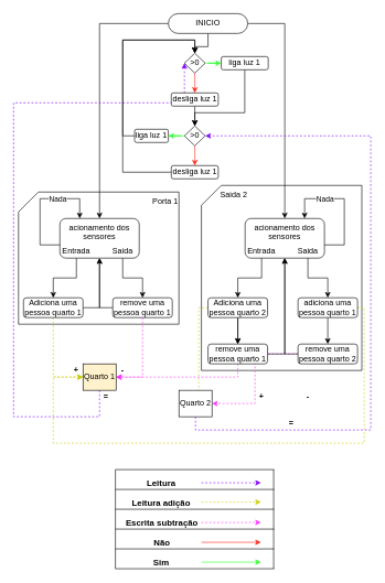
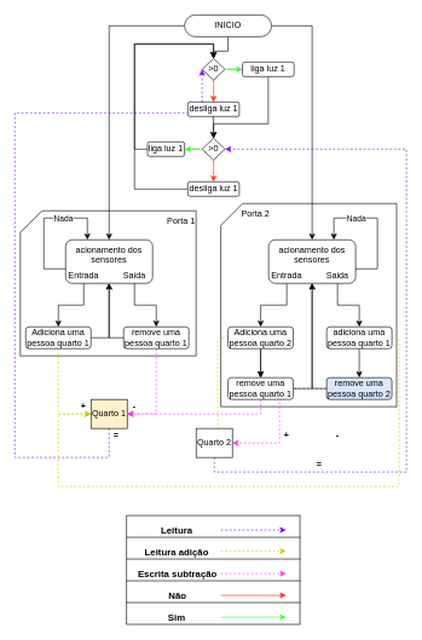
  <mxCell id="0" />
  <mxCell id="1" parent="0" />
- <mxCell id="2" value="&amp;nbsp; &amp;nbsp; &amp;nbsp; &amp;nbsp; Saida 2" style="shape=card;whiteSpace=wrap;html=1;verticalAlign=top;align=left;" vertex="1" parent="1"><mxGeometry x="304" y="280" width="242.5" height="280" as="geometry" /></mxCell>
+ <mxCell id="2" value="&amp;nbsp; &amp;nbsp; &amp;nbsp; &amp;nbsp; Porta 2" style="shape=card;whiteSpace=wrap;html=1;verticalAlign=top;align=left;" vertex="1" parent="1"><mxGeometry x="304" y="280" width="242.5" height="280" as="geometry" /></mxCell>
  <mxCell id="3" value="Porta 1" style="shape=card;whiteSpace=wrap;html=1;verticalAlign=top;align=right;" vertex="1" parent="1"><mxGeometry x="27.5" y="290" width="242.5" height="200" as="geometry" /></mxCell>
  <mxCell id="4" style="edgeStyle=orthogonalEdgeStyle;rounded=0;orthogonalLoop=1;jettySize=auto;html=1;entryX=0.5;entryY=0;entryDx=0;entryDy=0;" edge="1" parent="1" source="7" target="8"><mxGeometry relative="1" as="geometry"><mxPoint x="190" y="330" as="targetPoint" /><Array as="points"><mxPoint x="150" y="35" /></Array></mxGeometry></mxCell>
  <mxCell id="5" style="edgeStyle=orthogonalEdgeStyle;rounded=0;orthogonalLoop=1;jettySize=auto;html=1;entryX=0.5;entryY=0;entryDx=0;entryDy=0;" edge="1" parent="1" source="7" target="23"><mxGeometry relative="1" as="geometry"><Array as="points"><mxPoint x="430" y="35" /></Array></mxGeometry></mxCell>
  <mxCell id="6" style="edgeStyle=orthogonalEdgeStyle;rounded=0;orthogonalLoop=1;jettySize=auto;html=1;entryX=0.5;entryY=0;entryDx=0;entryDy=0;" edge="1" parent="1" source="7" target="47"><mxGeometry relative="1" as="geometry"><mxPoint x="294" y="90" as="targetPoint" /></mxGeometry></mxCell>
  <mxCell id="7" value="INICIO" style="rounded=1;whiteSpace=wrap;html=1;arcSize=50;" vertex="1" parent="1"><mxGeometry x="254" y="20" width="120" height="30" as="geometry" /></mxCell>
  <mxCell id="8" value="acionamento dos sensores" style="rounded=1;whiteSpace=wrap;html=1;horizontal=1;verticalAlign=top;" vertex="1" parent="1"><mxGeometry x="90" y="330" width="120" height="60" as="geometry" /></mxCell>
  <mxCell id="9" style="edgeStyle=orthogonalEdgeStyle;rounded=0;orthogonalLoop=1;jettySize=auto;html=1;entryX=0.5;entryY=0;entryDx=0;entryDy=0;" edge="1" parent="1" source="10" target="15"><mxGeometry relative="1" as="geometry"><mxPoint x="70" y="450" as="targetPoint" /></mxGeometry></mxCell>
  <mxCell id="10" value="Entrada" style="text;html=1;strokeColor=none;fillColor=none;align=center;verticalAlign=middle;whiteSpace=wrap;rounded=0;" vertex="1" parent="1"><mxGeometry x="90" y="370" width="50" height="20" as="geometry" /></mxCell>
  <mxCell id="11" style="edgeStyle=orthogonalEdgeStyle;rounded=0;orthogonalLoop=1;jettySize=auto;html=1;entryX=0.5;entryY=0;entryDx=0;entryDy=0;" edge="1" parent="1" source="12" target="20"><mxGeometry relative="1" as="geometry"><mxPoint x="230" y="450" as="targetPoint" /><Array as="points"><mxPoint x="185" y="420" /><mxPoint x="215" y="420" /></Array></mxGeometry></mxCell>
  <mxCell id="12" value="Saida" style="text;html=1;strokeColor=none;fillColor=none;align=center;verticalAlign=middle;whiteSpace=wrap;rounded=0;" vertex="1" parent="1"><mxGeometry x="160" y="370" width="50" height="20" as="geometry" /></mxCell>
  <mxCell id="13" style="edgeStyle=orthogonalEdgeStyle;rounded=0;orthogonalLoop=1;jettySize=auto;html=1;entryX=0.5;entryY=1;entryDx=0;entryDy=0;" edge="1" parent="1" source="15" target="8"><mxGeometry relative="1" as="geometry"><mxPoint x="150" y="550" as="targetPoint" /><Array as="points"><mxPoint x="150" y="465" /></Array></mxGeometry></mxCell>
  <mxCell id="14" style="edgeStyle=orthogonalEdgeStyle;rounded=0;orthogonalLoop=1;jettySize=auto;html=1;entryX=0;entryY=0.5;entryDx=0;entryDy=0;dashed=1;exitX=0.5;exitY=1;exitDx=0;exitDy=0;fillColor=#1ba1e2;strokeColor=#CCCC00;" edge="1" parent="1" source="15" target="22"><mxGeometry relative="1" as="geometry"><Array as="points"><mxPoint x="80" y="570" /></Array></mxGeometry></mxCell>
  <mxCell id="15" value="Adiciona uma pessoa quarto&amp;nbsp;1" style="rounded=1;whiteSpace=wrap;html=1;" vertex="1" parent="1"><mxGeometry x="35" y="450" width="90" height="30" as="geometry" /></mxCell>
  <mxCell id="16" style="edgeStyle=orthogonalEdgeStyle;rounded=0;orthogonalLoop=1;jettySize=auto;html=1;entryX=0.25;entryY=0;entryDx=0;entryDy=0;" edge="1" parent="1" source="8" target="8"><mxGeometry relative="1" as="geometry"><Array as="points"><mxPoint x="60" y="370" /><mxPoint x="60" y="300" /><mxPoint x="120" y="300" /></Array></mxGeometry></mxCell>
  <mxCell id="17" value="Nada" style="edgeLabel;html=1;align=center;verticalAlign=middle;resizable=0;points=[];" vertex="1" connectable="0" parent="16"><mxGeometry x="0.201" y="-2" relative="1" as="geometry"><mxPoint x="12" y="-2" as="offset" /></mxGeometry></mxCell>
  <mxCell id="18" style="edgeStyle=orthogonalEdgeStyle;rounded=0;orthogonalLoop=1;jettySize=auto;html=1;" edge="1" parent="1" source="20" target="8"><mxGeometry relative="1" as="geometry"><mxPoint x="150" y="550" as="targetPoint" /><Array as="points"><mxPoint x="150" y="465" /></Array></mxGeometry></mxCell>
  <mxCell id="19" style="edgeStyle=orthogonalEdgeStyle;rounded=0;orthogonalLoop=1;jettySize=auto;html=1;entryX=1;entryY=0.5;entryDx=0;entryDy=0;dashed=1;exitX=0.5;exitY=1;exitDx=0;exitDy=0;strokeColor=#FF33FF;" edge="1" parent="1" source="20" target="22"><mxGeometry relative="1" as="geometry"><Array as="points"><mxPoint x="215" y="570" /></Array></mxGeometry></mxCell>
  <mxCell id="20" value="remove uma pessoa quarto 1" style="rounded=1;whiteSpace=wrap;html=1;" vertex="1" parent="1"><mxGeometry x="170" y="450" width="90" height="30" as="geometry" /></mxCell>
  <mxCell id="21" style="edgeStyle=orthogonalEdgeStyle;rounded=0;orthogonalLoop=1;jettySize=auto;html=1;entryX=0;entryY=0.5;entryDx=0;entryDy=0;dashed=1;strokeColor=#7F00FF;" edge="1" parent="1" source="22" target="47"><mxGeometry relative="1" as="geometry"><Array as="points"><mxPoint x="150" y="630" /><mxPoint x="20" y="630" /><mxPoint x="20" y="155" /><mxPoint x="278" y="155" /></Array></mxGeometry></mxCell>
  <mxCell id="22" value="Quarto 1" style="rounded=0;whiteSpace=wrap;html=1;fillColor=#fff2cc;" vertex="1" parent="1"><mxGeometry x="125" y="550" width="50" height="40" as="geometry" /></mxCell>
  <mxCell id="23" value="acionamento dos sensores" style="rounded=1;whiteSpace=wrap;html=1;horizontal=1;verticalAlign=top;" vertex="1" parent="1"><mxGeometry x="370" y="330" width="120" height="60" as="geometry" /></mxCell>
  <mxCell id="24" style="edgeStyle=orthogonalEdgeStyle;rounded=0;orthogonalLoop=1;jettySize=auto;html=1;entryX=0.5;entryY=0;entryDx=0;entryDy=0;" edge="1" parent="1" source="25" target="31"><mxGeometry relative="1" as="geometry" /></mxCell>
  <mxCell id="25" value="Entrada" style="text;html=1;strokeColor=none;fillColor=none;align=center;verticalAlign=middle;whiteSpace=wrap;rounded=0;" vertex="1" parent="1"><mxGeometry x="370" y="370" width="50" height="20" as="geometry" /></mxCell>
  <mxCell id="26" style="edgeStyle=orthogonalEdgeStyle;rounded=0;orthogonalLoop=1;jettySize=auto;html=1;entryX=0.5;entryY=0;entryDx=0;entryDy=0;" edge="1" parent="1" source="27" target="42"><mxGeometry relative="1" as="geometry" /></mxCell>
  <mxCell id="27" value="Saida" style="text;html=1;strokeColor=none;fillColor=none;align=center;verticalAlign=middle;whiteSpace=wrap;rounded=0;" vertex="1" parent="1"><mxGeometry x="440" y="370" width="50" height="20" as="geometry" /></mxCell>
  <mxCell id="28" style="edgeStyle=orthogonalEdgeStyle;rounded=0;orthogonalLoop=1;jettySize=auto;html=1;entryX=0.5;entryY=0;entryDx=0;entryDy=0;" edge="1" parent="1" source="31" target="39"><mxGeometry relative="1" as="geometry" /></mxCell>
  <mxCell id="29" style="edgeStyle=orthogonalEdgeStyle;rounded=0;orthogonalLoop=1;jettySize=auto;html=1;entryX=0;entryY=0.5;entryDx=0;entryDy=0;dashed=1;fillColor=#1ba1e2;strokeColor=#CCCC00;" edge="1" parent="1" source="31" target="44"><mxGeometry relative="1" as="geometry"><Array as="points"><mxPoint x="300" y="465" /><mxPoint x="300" y="610" /></Array></mxGeometry></mxCell>
  <mxCell id="30" value="" style="edgeStyle=orthogonalEdgeStyle;rounded=0;orthogonalLoop=1;jettySize=auto;html=1;" edge="1" parent="1" source="31" target="39"><mxGeometry relative="1" as="geometry" /></mxCell>
  <mxCell id="31" value="Adiciona uma pessoa quarto 2" style="rounded=1;whiteSpace=wrap;html=1;" vertex="1" parent="1"><mxGeometry x="314" y="450" width="90" height="30" as="geometry" /></mxCell>
  <mxCell id="32" style="edgeStyle=orthogonalEdgeStyle;rounded=0;orthogonalLoop=1;jettySize=auto;html=1;entryX=0.75;entryY=0;entryDx=0;entryDy=0;" edge="1" parent="1" source="23" target="23"><mxGeometry relative="1" as="geometry"><Array as="points"><mxPoint x="520" y="370" /><mxPoint x="520" y="300" /><mxPoint x="460" y="300" /></Array></mxGeometry></mxCell>
  <mxCell id="33" value="Nada" style="edgeLabel;html=1;align=center;verticalAlign=middle;resizable=0;points=[];" vertex="1" connectable="0" parent="32"><mxGeometry x="0.201" y="-2" relative="1" as="geometry"><mxPoint x="-16" y="2" as="offset" /></mxGeometry></mxCell>
  <mxCell id="34" style="edgeStyle=orthogonalEdgeStyle;rounded=0;orthogonalLoop=1;jettySize=auto;html=1;entryX=1;entryY=0.5;entryDx=0;entryDy=0;dashed=1;strokeColor=#FF33FF;" edge="1" parent="1" source="36" target="44"><mxGeometry relative="1" as="geometry" /></mxCell>
  <mxCell id="35" style="edgeStyle=orthogonalEdgeStyle;rounded=0;orthogonalLoop=1;jettySize=auto;html=1;entryX=0.5;entryY=1;entryDx=0;entryDy=0;" edge="1" parent="1" source="36" target="23"><mxGeometry relative="1" as="geometry"><Array as="points"><mxPoint x="430" y="535" /></Array></mxGeometry></mxCell>
- <mxCell id="36" value="remove uma pessoa quarto 2" style="rounded=1;whiteSpace=wrap;html=1;" vertex="1" parent="1"><mxGeometry x="450" y="520" width="90" height="30" as="geometry" /></mxCell>
+ <mxCell id="36" value="remove uma pessoa quarto 2" style="rounded=1;whiteSpace=wrap;html=1;fillColor=#dae8fc;" vertex="1" parent="1"><mxGeometry x="450" y="520" width="90" height="30" as="geometry" /></mxCell>
  <mxCell id="37" style="edgeStyle=orthogonalEdgeStyle;rounded=0;orthogonalLoop=1;jettySize=auto;html=1;entryX=1;entryY=0.5;entryDx=0;entryDy=0;dashed=1;strokeColor=#FF33FF;" edge="1" parent="1" source="39" target="22"><mxGeometry relative="1" as="geometry"><Array as="points"><mxPoint x="359" y="570" /></Array></mxGeometry></mxCell>
  <mxCell id="38" style="edgeStyle=orthogonalEdgeStyle;rounded=0;orthogonalLoop=1;jettySize=auto;html=1;" edge="1" parent="1" source="39" target="23"><mxGeometry relative="1" as="geometry"><Array as="points"><mxPoint x="430" y="535" /></Array></mxGeometry></mxCell>
  <mxCell id="39" value="remove uma pessoa quarto 1" style="rounded=1;whiteSpace=wrap;html=1;" vertex="1" parent="1"><mxGeometry x="314" y="520" width="90" height="30" as="geometry" /></mxCell>
  <mxCell id="40" style="edgeStyle=orthogonalEdgeStyle;rounded=0;orthogonalLoop=1;jettySize=auto;html=1;entryX=0.5;entryY=0;entryDx=0;entryDy=0;" edge="1" parent="1" source="42" target="36"><mxGeometry relative="1" as="geometry" /></mxCell>
  <mxCell id="41" style="edgeStyle=orthogonalEdgeStyle;rounded=0;orthogonalLoop=1;jettySize=auto;html=1;entryX=0;entryY=0.5;entryDx=0;entryDy=0;dashed=1;fillColor=#1ba1e2;strokeColor=#CCCC00;" edge="1" parent="1" source="42" target="22"><mxGeometry relative="1" as="geometry"><Array as="points"><mxPoint x="550" y="465" /><mxPoint x="550" y="670" /><mxPoint x="80" y="670" /><mxPoint x="80" y="570" /></Array></mxGeometry></mxCell>
  <mxCell id="42" value="adiciona uma pessoa quarto 1" style="rounded=1;whiteSpace=wrap;html=1;" vertex="1" parent="1"><mxGeometry x="450" y="450" width="90" height="30" as="geometry" /></mxCell>
  <mxCell id="43" style="edgeStyle=orthogonalEdgeStyle;rounded=0;orthogonalLoop=1;jettySize=auto;html=1;entryX=1;entryY=0.5;entryDx=0;entryDy=0;dashed=1;strokeColor=#7F00FF;" edge="1" parent="1" source="44" target="54"><mxGeometry relative="1" as="geometry"><Array as="points"><mxPoint x="430" y="650" /><mxPoint x="560" y="650" /><mxPoint x="560" y="265" /></Array></mxGeometry></mxCell>
  <mxCell id="44" value="Quarto 2" style="rounded=0;whiteSpace=wrap;html=1;" vertex="1" parent="1"><mxGeometry x="270" y="590" width="50" height="40" as="geometry" /></mxCell>
  <mxCell id="45" style="edgeStyle=orthogonalEdgeStyle;rounded=0;orthogonalLoop=1;jettySize=auto;html=1;strokeColor=#FF2B1C;" edge="1" parent="1" source="47" target="49"><mxGeometry relative="1" as="geometry"><mxPoint x="294" y="140" as="targetPoint" /></mxGeometry></mxCell>
  <mxCell id="46" style="edgeStyle=orthogonalEdgeStyle;rounded=0;orthogonalLoop=1;jettySize=auto;html=1;entryX=0;entryY=0.5;entryDx=0;entryDy=0;strokeColor=#33FF33;" edge="1" parent="1" source="47" target="51"><mxGeometry relative="1" as="geometry" /></mxCell>
  <mxCell id="47" value="&amp;gt;0" style="rhombus;whiteSpace=wrap;html=1;" vertex="1" parent="1"><mxGeometry x="278.25" y="80" width="31.5" height="30" as="geometry" /></mxCell>
  <mxCell id="48" value="" style="edgeStyle=orthogonalEdgeStyle;rounded=0;orthogonalLoop=1;jettySize=auto;html=1;" edge="1" parent="1" source="49" target="54"><mxGeometry relative="1" as="geometry" /></mxCell>
  <mxCell id="49" value="desliga luz 1" style="rounded=1;whiteSpace=wrap;html=1;" vertex="1" parent="1"><mxGeometry x="258.5" y="140" width="71" height="20" as="geometry" /></mxCell>
  <mxCell id="50" style="edgeStyle=orthogonalEdgeStyle;rounded=0;orthogonalLoop=1;jettySize=auto;html=1;entryX=0.5;entryY=0;entryDx=0;entryDy=0;" edge="1" parent="1" source="51" target="54"><mxGeometry relative="1" as="geometry"><Array as="points"><mxPoint x="370" y="170" /><mxPoint x="294" y="170" /></Array></mxGeometry></mxCell>
  <mxCell id="51" value="liga luz 1" style="rounded=1;whiteSpace=wrap;html=1;" vertex="1" parent="1"><mxGeometry x="334" y="85" width="71" height="20" as="geometry" /></mxCell>
  <mxCell id="52" value="" style="edgeStyle=orthogonalEdgeStyle;rounded=0;orthogonalLoop=1;jettySize=auto;html=1;strokeColor=#33FF33;" edge="1" parent="1" source="54" target="58"><mxGeometry relative="1" as="geometry" /></mxCell>
  <mxCell id="53" style="edgeStyle=orthogonalEdgeStyle;rounded=0;orthogonalLoop=1;jettySize=auto;html=1;entryX=0.5;entryY=0;entryDx=0;entryDy=0;strokeColor=#FF2B1C;" edge="1" parent="1" source="54" target="56"><mxGeometry relative="1" as="geometry" /></mxCell>
  <mxCell id="54" value="&amp;gt;0" style="rhombus;whiteSpace=wrap;html=1;" vertex="1" parent="1"><mxGeometry x="278.25" y="190" width="31.5" height="30" as="geometry" /></mxCell>
  <mxCell id="55" style="edgeStyle=orthogonalEdgeStyle;rounded=0;orthogonalLoop=1;jettySize=auto;html=1;entryX=0.5;entryY=0;entryDx=0;entryDy=0;" edge="1" parent="1" source="56" target="47"><mxGeometry relative="1" as="geometry"><Array as="points"><mxPoint x="185" y="260" /><mxPoint x="185" y="60" /><mxPoint x="294" y="60" /></Array></mxGeometry></mxCell>
  <mxCell id="56" value="desliga luz 1" style="rounded=1;whiteSpace=wrap;html=1;" vertex="1" parent="1"><mxGeometry x="258.5" y="250" width="71" height="20" as="geometry" /></mxCell>
  <mxCell id="57" style="edgeStyle=orthogonalEdgeStyle;rounded=0;orthogonalLoop=1;jettySize=auto;html=1;entryX=0.5;entryY=0;entryDx=0;entryDy=0;" edge="1" parent="1" source="58" target="47"><mxGeometry relative="1" as="geometry"><mxPoint x="295" y="80" as="targetPoint" /><Array as="points"><mxPoint x="185" y="205" /><mxPoint x="185" y="60" /><mxPoint x="294" y="60" /></Array></mxGeometry></mxCell>
  <mxCell id="58" value="liga luz 1" style="rounded=1;whiteSpace=wrap;html=1;" vertex="1" parent="1"><mxGeometry x="203" y="195" width="51" height="20" as="geometry" /></mxCell>
  <mxCell id="59" value="+" style="text;html=1;strokeColor=none;fillColor=none;align=center;verticalAlign=middle;whiteSpace=wrap;rounded=0;fontStyle=1" vertex="1" parent="1"><mxGeometry x="105" y="550" width="20" height="20" as="geometry" /></mxCell>
  <mxCell id="60" value="-" style="text;html=1;strokeColor=none;fillColor=none;align=center;verticalAlign=middle;whiteSpace=wrap;rounded=0;fontStyle=1" vertex="1" parent="1"><mxGeometry x="175" y="550" width="20" height="20" as="geometry" /></mxCell>
  <mxCell id="61" value="=" style="text;html=1;strokeColor=none;fillColor=none;align=center;verticalAlign=middle;whiteSpace=wrap;rounded=0;fontStyle=1" vertex="1" parent="1"><mxGeometry x="150" y="590" width="20" height="20" as="geometry" /></mxCell>
  <mxCell id="62" value="=" style="text;html=1;strokeColor=none;fillColor=none;align=center;verticalAlign=middle;whiteSpace=wrap;rounded=0;fontStyle=1" vertex="1" parent="1"><mxGeometry x="430" y="630" width="20" height="20" as="geometry" /></mxCell>
  <mxCell id="63" value="+" style="text;html=1;strokeColor=none;fillColor=none;align=center;verticalAlign=middle;whiteSpace=wrap;rounded=0;fontStyle=1" vertex="1" parent="1"><mxGeometry x="385" y="590" width="20" height="20" as="geometry" /></mxCell>
  <mxCell id="64" value="-" style="text;html=1;strokeColor=none;fillColor=none;align=center;verticalAlign=middle;whiteSpace=wrap;rounded=0;fontStyle=1" vertex="1" parent="1"><mxGeometry x="455" y="590" width="20" height="20" as="geometry" /></mxCell>
  <mxCell id="65" style="rounded=0;orthogonalLoop=1;jettySize=auto;html=1;dashed=1;strokeColor=#7F00FF;" edge="1" parent="1"><mxGeometry relative="1" as="geometry"><mxPoint x="304" y="730" as="sourcePoint" /><mxPoint x="394" y="730" as="targetPoint" /></mxGeometry></mxCell>
  <mxCell id="66" value="Leitura" style="edgeLabel;html=1;align=center;verticalAlign=middle;resizable=0;points=[];fontSize=13;fontStyle=1" vertex="1" connectable="0" parent="65"><mxGeometry x="-0.371" y="1" relative="1" as="geometry"><mxPoint x="-90" as="offset" /></mxGeometry></mxCell>
  <mxCell id="67" style="rounded=0;orthogonalLoop=1;jettySize=auto;html=1;dashed=1;fillColor=#1ba1e2;strokeColor=#CCCC00;" edge="1" parent="1"><mxGeometry relative="1" as="geometry"><mxPoint x="304" y="759.17" as="sourcePoint" /><mxPoint x="394" y="759.17" as="targetPoint" /></mxGeometry></mxCell>
  <mxCell id="68" value="Leitura adição" style="edgeLabel;html=1;align=center;verticalAlign=middle;resizable=0;points=[];fontSize=13;fontStyle=1" vertex="1" connectable="0" parent="1"><mxGeometry x="242.173" y="760" as="geometry" /></mxCell>
  <mxCell id="69" style="rounded=0;orthogonalLoop=1;jettySize=auto;html=1;dashed=1;strokeColor=#FF33FF;" edge="1" parent="1"><mxGeometry relative="1" as="geometry"><mxPoint x="304" y="790" as="sourcePoint" /><mxPoint x="394" y="790" as="targetPoint" /></mxGeometry></mxCell>
  <mxCell id="70" value="Escrita subtração" style="edgeLabel;html=1;align=center;verticalAlign=middle;resizable=0;points=[];fontSize=13;fontStyle=1" vertex="1" connectable="0" parent="69"><mxGeometry x="-0.343" y="-3" relative="1" as="geometry"><mxPoint x="-91" y="-3" as="offset" /></mxGeometry></mxCell>
  <mxCell id="71" style="rounded=0;orthogonalLoop=1;jettySize=auto;html=1;strokeColor=#FF2B1C;" edge="1" parent="1"><mxGeometry relative="1" as="geometry"><mxPoint x="394" y="820" as="targetPoint" /><mxPoint x="304" y="820" as="sourcePoint" /></mxGeometry></mxCell>
  <mxCell id="72" value="Não" style="edgeLabel;html=1;align=center;verticalAlign=middle;resizable=0;points=[];fontSize=13;fontStyle=1" vertex="1" connectable="0" parent="71"><mxGeometry x="-0.491" relative="1" as="geometry"><mxPoint x="-84" as="offset" /></mxGeometry></mxCell>
  <mxCell id="73" value="" style="rounded=0;orthogonalLoop=1;jettySize=auto;html=1;strokeColor=#33FF33;" edge="1" parent="1"><mxGeometry relative="1" as="geometry"><mxPoint x="304" y="850" as="sourcePoint" /><mxPoint x="394" y="850" as="targetPoint" /></mxGeometry></mxCell>
  <mxCell id="74" value="Sim" style="edgeLabel;html=1;align=center;verticalAlign=middle;resizable=0;points=[];fontSize=13;fontStyle=1" vertex="1" connectable="0" parent="73"><mxGeometry x="-0.318" relative="1" as="geometry"><mxPoint x="-93" as="offset" /></mxGeometry></mxCell>
  <mxCell id="75" value="" style="endArrow=none;html=1;rounded=0;" edge="1" parent="1"><mxGeometry width="50" height="50" relative="1" as="geometry"><mxPoint x="174" y="710" as="sourcePoint" /><mxPoint x="414" y="710" as="targetPoint" /></mxGeometry></mxCell>
  <mxCell id="76" value="" style="endArrow=none;html=1;rounded=0;" edge="1" parent="1"><mxGeometry width="50" height="50" relative="1" as="geometry"><mxPoint x="174" y="740" as="sourcePoint" /><mxPoint x="414" y="740" as="targetPoint" /></mxGeometry></mxCell>
  <mxCell id="77" value="" style="endArrow=none;html=1;rounded=0;" edge="1" parent="1"><mxGeometry width="50" height="50" relative="1" as="geometry"><mxPoint x="174" y="770" as="sourcePoint" /><mxPoint x="414" y="770" as="targetPoint" /></mxGeometry></mxCell>
  <mxCell id="78" value="" style="endArrow=none;html=1;rounded=0;" edge="1" parent="1"><mxGeometry width="50" height="50" relative="1" as="geometry"><mxPoint x="174" y="800" as="sourcePoint" /><mxPoint x="414" y="800" as="targetPoint" /></mxGeometry></mxCell>
  <mxCell id="79" value="" style="endArrow=none;html=1;rounded=0;" edge="1" parent="1"><mxGeometry width="50" height="50" relative="1" as="geometry"><mxPoint x="174" y="830" as="sourcePoint" /><mxPoint x="414" y="830" as="targetPoint" /></mxGeometry></mxCell>
  <mxCell id="80" value="" style="endArrow=none;html=1;rounded=0;" edge="1" parent="1"><mxGeometry width="50" height="50" relative="1" as="geometry"><mxPoint x="174" y="860" as="sourcePoint" /><mxPoint x="414" y="860" as="targetPoint" /></mxGeometry></mxCell>
  <mxCell id="81" value="" style="endArrow=none;html=1;rounded=0;" edge="1" parent="1"><mxGeometry width="50" height="50" relative="1" as="geometry"><mxPoint x="174" y="860" as="sourcePoint" /><mxPoint x="174" y="710" as="targetPoint" /></mxGeometry></mxCell>
  <mxCell id="82" value="" style="endArrow=none;html=1;rounded=0;" edge="1" parent="1"><mxGeometry width="50" height="50" relative="1" as="geometry"><mxPoint x="413.17" y="860" as="sourcePoint" /><mxPoint x="413.17" y="710" as="targetPoint" /></mxGeometry></mxCell>
